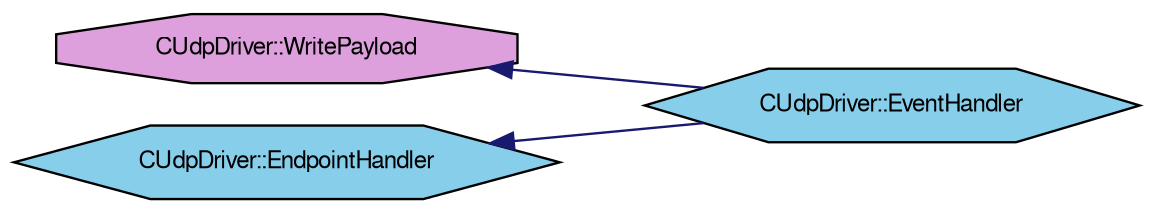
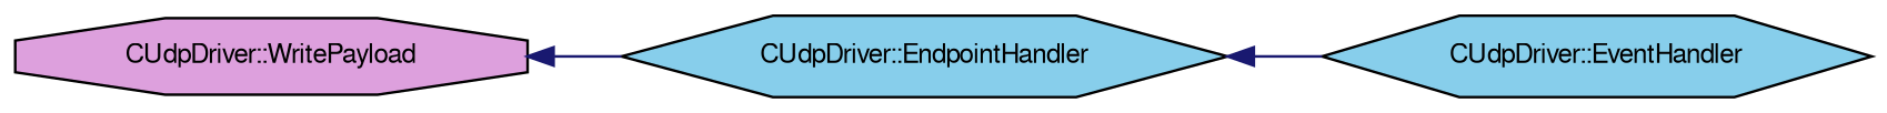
  digraph {
    rankdir=LR
    node [color=black fillcolor=skyblue fontname=FreeSans fontsize=10 shape=hexagon style=filled]
    edge [color=midnightblue dir=back fontname=FreeSans fontsize=10 labelfontname=FreeSans labelfontsize=10 style=solid]
    n1 [fillcolor=plum fontcolor=black height=0.2 label="CUdpDriver::WritePayload" shape=octagon width=0.4]
    n2 [height=0.2 label="CUdpDriver::EndpointHandler" width=0.4]
    n3 [height=0.2 label="CUdpDriver::EventHandler" width=0.4]
-   n1 -> n3
+   n1 -> n2
    n2 -> n3
  }
